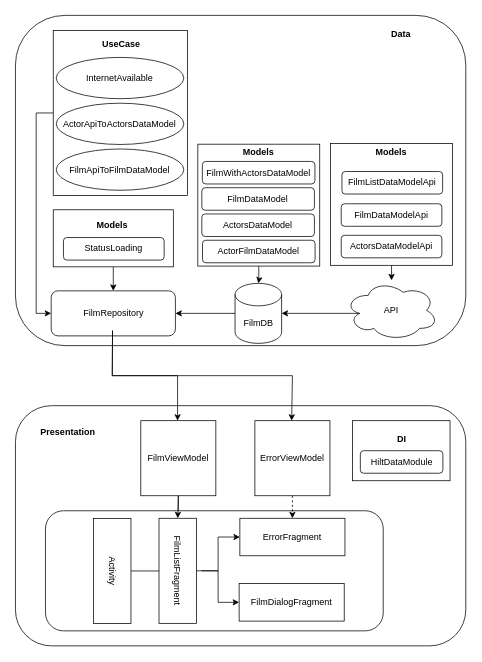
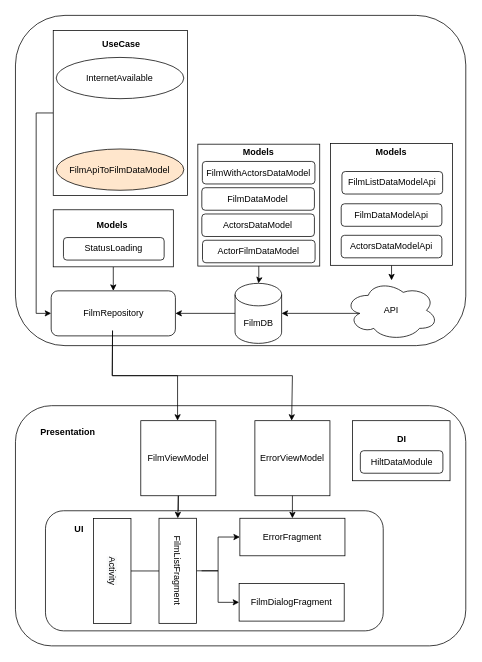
  <mxCell id="0" />
  <mxCell id="1" parent="0" />
  <mxCell id="2" value="" style="rounded=1;whiteSpace=wrap;html=1;" parent="1" vertex="1"><mxGeometry x="20" y="540" width="600" height="320" as="geometry" /></mxCell>
  <mxCell id="3" value="Presentation" style="text;html=1;strokeColor=none;fillColor=none;align=center;verticalAlign=middle;whiteSpace=wrap;rounded=0;fontStyle=1" parent="1" vertex="1"><mxGeometry x="60" y="560" width="60" height="30" as="geometry" /></mxCell>
  <mxCell id="4" value="" style="edgeStyle=orthogonalEdgeStyle;rounded=0;orthogonalLoop=1;jettySize=auto;html=1;" edge="1" parent="1" source="5" target="16"><mxGeometry relative="1" as="geometry" /></mxCell>
  <mxCell id="5" value="FilmViewModel" style="whiteSpace=wrap;html=1;aspect=fixed;" parent="1" vertex="1"><mxGeometry x="187" y="560" width="100" height="100" as="geometry" /></mxCell>
  <mxCell id="6" value="" style="group" parent="1" vertex="1" connectable="0"><mxGeometry x="462" y="560" width="145" height="170" as="geometry" /></mxCell>
  <mxCell id="7" value="" style="rounded=0;whiteSpace=wrap;html=1;" parent="6" vertex="1"><mxGeometry x="7" width="130" height="80" as="geometry" /></mxCell>
  <mxCell id="8" value="HiltDataModule" style="rounded=1;whiteSpace=wrap;html=1;" parent="6" vertex="1"><mxGeometry x="17.5" y="40" width="110" height="30" as="geometry" /></mxCell>
  <mxCell id="9" value="DI" style="text;html=1;strokeColor=none;fillColor=none;align=center;verticalAlign=middle;whiteSpace=wrap;rounded=0;fontStyle=1" parent="6" vertex="1"><mxGeometry x="42.5" y="10" width="60" height="30" as="geometry" /></mxCell>
  <mxCell id="10" value="" style="group" parent="1" vertex="1" connectable="0"><mxGeometry x="60" y="680" width="480" height="160" as="geometry" /></mxCell>
  <mxCell id="11" value="" style="rounded=1;whiteSpace=wrap;html=1;strokeWidth=1;" parent="10" vertex="1"><mxGeometry width="450" height="160" as="geometry" /></mxCell>
  <mxCell id="12" style="edgeStyle=orthogonalEdgeStyle;rounded=0;orthogonalLoop=1;jettySize=auto;html=1;exitX=0.5;exitY=0;exitDx=0;exitDy=0;entryX=0.5;entryY=1;entryDx=0;entryDy=0;endArrow=none;" parent="10" source="15" target="16" edge="1"><mxGeometry relative="1" as="geometry" /></mxCell>
  <mxCell id="13" style="edgeStyle=orthogonalEdgeStyle;rounded=0;orthogonalLoop=1;jettySize=auto;html=1;exitX=0.5;exitY=0;exitDx=0;exitDy=0;" parent="10" source="16" target="17" edge="1"><mxGeometry relative="1" as="geometry"><Array as="points"><mxPoint x="230" y="80" /><mxPoint x="230" y="35" /></Array></mxGeometry></mxCell>
+ <mxCell id="14" value="UI" style="text;html=1;strokeColor=none;fillColor=none;align=center;verticalAlign=middle;whiteSpace=wrap;rounded=0;fontStyle=1" parent="10" vertex="1"><mxGeometry x="6.056" y="10" width="78.333" height="30" as="geometry" /></mxCell>
  <mxCell id="15" value="&lt;span style=&quot;background-color: rgb(248, 249, 250);&quot;&gt;Activity&lt;/span&gt;" style="rounded=0;whiteSpace=wrap;html=1;rotation=90;" parent="10" vertex="1"><mxGeometry x="18.893" y="55.21" width="140" height="50" as="geometry" /></mxCell>
  <mxCell id="16" value="FilmListFragment" style="rounded=0;whiteSpace=wrap;html=1;rotation=90;" parent="10" vertex="1"><mxGeometry x="106.25" y="55" width="140" height="50" as="geometry" /></mxCell>
  <mxCell id="17" value="ErrorFragment" style="rounded=0;whiteSpace=wrap;html=1;rotation=0;" parent="10" vertex="1"><mxGeometry x="259.004" y="10" width="140" height="50" as="geometry" /></mxCell>
  <mxCell id="18" value="FilmDialogFragment" style="rounded=0;whiteSpace=wrap;html=1;rotation=0;" vertex="1" parent="10"><mxGeometry x="258.004" y="97" width="140" height="50" as="geometry" /></mxCell>
  <mxCell id="19" style="edgeStyle=orthogonalEdgeStyle;rounded=0;orthogonalLoop=1;jettySize=auto;html=1;exitX=0.5;exitY=0;exitDx=0;exitDy=0;entryX=0;entryY=0.5;entryDx=0;entryDy=0;" edge="1" parent="10" target="18"><mxGeometry relative="1" as="geometry"><mxPoint x="208" y="80" as="sourcePoint" /><mxPoint x="256.004" y="122" as="targetPoint" /><Array as="points"><mxPoint x="230" y="80" /><mxPoint x="230" y="122" /></Array></mxGeometry></mxCell>
  <mxCell id="20" value="" style="endArrow=classic;html=1;rounded=0;exitX=0.5;exitY=1;exitDx=0;exitDy=0;entryX=0;entryY=0.5;entryDx=0;entryDy=0;" parent="1" source="5" target="16" edge="1"><mxGeometry width="50" height="50" relative="1" as="geometry"><mxPoint x="90" y="650" as="sourcePoint" /><mxPoint x="140" y="600" as="targetPoint" /></mxGeometry></mxCell>
  <mxCell id="21" value="ErrorViewModel" style="whiteSpace=wrap;html=1;aspect=fixed;" vertex="1" parent="1"><mxGeometry x="339" y="560" width="100" height="100" as="geometry" /></mxCell>
- <mxCell id="22" value="" style="endArrow=classic;html=1;rounded=0;exitX=0.5;exitY=1;exitDx=0;exitDy=0;entryX=0.5;entryY=0;entryDx=0;entryDy=0;dashed=1;" edge="1" parent="1" source="21" target="17"><mxGeometry width="50" height="50" relative="1" as="geometry"><mxPoint x="247" y="670" as="sourcePoint" /><mxPoint x="246.25" y="700" as="targetPoint" /></mxGeometry></mxCell>
+ <mxCell id="22" value="" style="endArrow=classic;html=1;rounded=0;exitX=0.5;exitY=1;exitDx=0;exitDy=0;entryX=0.5;entryY=0;entryDx=0;entryDy=0;" edge="1" parent="1" source="21" target="17"><mxGeometry width="50" height="50" relative="1" as="geometry"><mxPoint x="247" y="670" as="sourcePoint" /><mxPoint x="246.25" y="700" as="targetPoint" /></mxGeometry></mxCell>
  <mxCell id="23" value="ActorFilmDataModel" style="rounded=1;whiteSpace=wrap;html=1;" vertex="1" parent="1"><mxGeometry x="255.307" y="301.59" width="150" height="30" as="geometry" /></mxCell>
  <mxCell id="24" value="" style="rounded=1;whiteSpace=wrap;html=1;" parent="1" vertex="1"><mxGeometry x="20" y="20" width="600" height="440" as="geometry" /></mxCell>
  <mxCell id="25" value="FilmDB" style="shape=cylinder3;whiteSpace=wrap;html=1;boundedLbl=1;backgroundOutline=1;size=15;" parent="1" vertex="1"><mxGeometry x="312.552" y="377" width="62.069" height="80" as="geometry" /></mxCell>
  <mxCell id="26" value="FilmRepository" style="rounded=1;whiteSpace=wrap;html=1;" parent="1" vertex="1"><mxGeometry x="67.586" y="387" width="165.517" height="60" as="geometry" /></mxCell>
  <mxCell id="27" style="edgeStyle=orthogonalEdgeStyle;rounded=0;orthogonalLoop=1;jettySize=auto;html=1;exitX=0;exitY=0.5;exitDx=0;exitDy=0;exitPerimeter=0;" parent="1" source="25" target="26" edge="1"><mxGeometry relative="1" as="geometry" /></mxCell>
  <mxCell id="28" style="edgeStyle=orthogonalEdgeStyle;rounded=0;orthogonalLoop=1;jettySize=auto;html=1;exitX=0.5;exitY=1;exitDx=0;exitDy=0;" edge="1" parent="1" source="48" target="25"><mxGeometry relative="1" as="geometry" /></mxCell>
- <mxCell id="29" value="Data" style="text;html=1;strokeColor=none;fillColor=none;align=center;verticalAlign=middle;whiteSpace=wrap;rounded=0;strokeWidth=1;fontStyle=1" parent="1" vertex="1"><mxGeometry x="503.462" y="30" width="62.069" height="30" as="geometry" /></mxCell>
  <mxCell id="30" style="edgeStyle=orthogonalEdgeStyle;rounded=0;orthogonalLoop=1;jettySize=auto;html=1;exitX=0.16;exitY=0.55;exitDx=0;exitDy=0;exitPerimeter=0;entryX=1;entryY=0.5;entryDx=0;entryDy=0;entryPerimeter=0;" parent="1" source="31" target="25" edge="1"><mxGeometry relative="1" as="geometry"><mxPoint x="440" y="300" as="targetPoint" /></mxGeometry></mxCell>
  <mxCell id="31" value="API" style="ellipse;shape=cloud;whiteSpace=wrap;html=1;" parent="1" vertex="1"><mxGeometry x="459.004" y="373" width="124.138" height="80" as="geometry" /></mxCell>
  <mxCell id="32" style="edgeStyle=orthogonalEdgeStyle;rounded=0;orthogonalLoop=1;jettySize=auto;html=1;exitX=0.5;exitY=1;exitDx=0;exitDy=0;" edge="1" parent="1" source="38" target="31"><mxGeometry relative="1" as="geometry" /></mxCell>
  <mxCell id="33" style="edgeStyle=orthogonalEdgeStyle;rounded=0;orthogonalLoop=1;jettySize=auto;html=1;exitX=0.5;exitY=1;exitDx=0;exitDy=0;entryX=0.5;entryY=0;entryDx=0;entryDy=0;" edge="1" parent="1" source="44" target="26"><mxGeometry relative="1" as="geometry" /></mxCell>
  <mxCell id="34" value="" style="endArrow=classic;html=1;rounded=0;exitX=0.5;exitY=1;exitDx=0;exitDy=0;entryX=0.5;entryY=0;entryDx=0;entryDy=0;" edge="1" parent="1"><mxGeometry width="50" height="50" relative="1" as="geometry"><mxPoint x="149.345" y="440" as="sourcePoint" /><mxPoint x="236" y="560" as="targetPoint" /><Array as="points"><mxPoint x="149" y="500" /><mxPoint x="236" y="500" /></Array></mxGeometry></mxCell>
  <mxCell id="35" value="" style="endArrow=classic;html=1;rounded=0;exitX=0.5;exitY=1;exitDx=0;exitDy=0;entryX=0.5;entryY=0;entryDx=0;entryDy=0;" edge="1" parent="1"><mxGeometry width="50" height="50" relative="1" as="geometry"><mxPoint x="149.345" y="440" as="sourcePoint" /><mxPoint x="388" y="560" as="targetPoint" /><Array as="points"><mxPoint x="149" y="500" /><mxPoint x="389" y="500" /></Array></mxGeometry></mxCell>
  <mxCell id="36" style="edgeStyle=orthogonalEdgeStyle;rounded=0;orthogonalLoop=1;jettySize=auto;html=1;exitX=0;exitY=0.5;exitDx=0;exitDy=0;entryX=0;entryY=0.5;entryDx=0;entryDy=0;" edge="1" parent="1" source="55" target="26"><mxGeometry relative="1" as="geometry"><mxPoint x="160.34" y="347" as="sourcePoint" /><mxPoint x="160.345" y="390" as="targetPoint" /></mxGeometry></mxCell>
  <mxCell id="37" value="" style="group" vertex="1" connectable="0" parent="1"><mxGeometry x="439.87" y="187" width="162.41" height="166" as="geometry" /></mxCell>
  <mxCell id="38" value="" style="whiteSpace=wrap;html=1;aspect=fixed;" vertex="1" parent="37"><mxGeometry y="3.59" width="162.41" height="162.41" as="geometry" /></mxCell>
  <mxCell id="39" value="Models" style="text;html=1;strokeColor=none;fillColor=none;align=center;verticalAlign=middle;whiteSpace=wrap;rounded=0;fontStyle=1" vertex="1" parent="37"><mxGeometry x="50.171" width="62.069" height="30" as="geometry" /></mxCell>
  <mxCell id="40" value="FilmListDataModelApi" style="rounded=1;whiteSpace=wrap;html=1;" vertex="1" parent="37"><mxGeometry x="15.13" y="41" width="134.14" height="30" as="geometry" /></mxCell>
  <mxCell id="41" value="FilmDataModelApi" style="rounded=1;whiteSpace=wrap;html=1;" vertex="1" parent="37"><mxGeometry x="14.13" y="84" width="134.14" height="30" as="geometry" /></mxCell>
  <mxCell id="42" value="ActorsDataModelApi" style="rounded=1;whiteSpace=wrap;html=1;" vertex="1" parent="37"><mxGeometry x="14.14" y="126" width="134.14" height="30" as="geometry" /></mxCell>
  <mxCell id="43" value="" style="group" vertex="1" connectable="0" parent="1"><mxGeometry x="70.34" y="279" width="160.0" height="76" as="geometry" /></mxCell>
  <mxCell id="44" value="" style="rounded=0;whiteSpace=wrap;html=1;" vertex="1" parent="43"><mxGeometry width="160" height="76" as="geometry" /></mxCell>
  <mxCell id="45" value="Models" style="text;html=1;strokeColor=none;fillColor=none;align=center;verticalAlign=middle;whiteSpace=wrap;rounded=0;fontStyle=1" vertex="1" parent="43"><mxGeometry x="47.961" y="6" width="62.069" height="30" as="geometry" /></mxCell>
  <mxCell id="46" value="StatusLoading" style="rounded=1;whiteSpace=wrap;html=1;" vertex="1" parent="43"><mxGeometry x="13.62" y="37" width="134.14" height="30" as="geometry" /></mxCell>
  <mxCell id="47" value="" style="group" vertex="1" connectable="0" parent="1"><mxGeometry x="263" y="187.59" width="162.41" height="166.41" as="geometry" /></mxCell>
  <mxCell id="48" value="" style="whiteSpace=wrap;html=1;aspect=fixed;" parent="47" vertex="1"><mxGeometry y="4" width="162.41" height="162.41" as="geometry" /></mxCell>
  <mxCell id="49" value="FilmWithActorsDataModel" style="rounded=1;whiteSpace=wrap;html=1;" parent="47" vertex="1"><mxGeometry x="6" y="27" width="150" height="30" as="geometry" /></mxCell>
  <mxCell id="50" value="FilmDataModel" style="rounded=1;whiteSpace=wrap;html=1;" parent="47" vertex="1"><mxGeometry x="5.307" y="62" width="150" height="30" as="geometry" /></mxCell>
  <mxCell id="51" value="ActorsDataModel" style="rounded=1;whiteSpace=wrap;html=1;" parent="47" vertex="1"><mxGeometry x="5.307" y="97" width="150" height="30" as="geometry" /></mxCell>
  <mxCell id="52" value="Models" style="text;html=1;strokeColor=none;fillColor=none;align=center;verticalAlign=middle;whiteSpace=wrap;rounded=0;fontStyle=1" parent="47" vertex="1"><mxGeometry x="49.651" width="62.069" height="30" as="geometry" /></mxCell>
  <mxCell id="53" value="ActorFilmDataModel" style="rounded=1;whiteSpace=wrap;html=1;" vertex="1" parent="47"><mxGeometry x="6.207" y="132" width="150" height="30" as="geometry" /></mxCell>
  <mxCell id="54" value="" style="group" vertex="1" connectable="0" parent="1"><mxGeometry x="70.34" y="40" width="178.71" height="220" as="geometry" /></mxCell>
  <mxCell id="55" value="" style="rounded=0;whiteSpace=wrap;html=1;" vertex="1" parent="54"><mxGeometry width="178.71" height="220" as="geometry" /></mxCell>
  <mxCell id="56" value="InternetAvailable" style="ellipse;whiteSpace=wrap;html=1;" vertex="1" parent="54"><mxGeometry x="3.95" y="36" width="170" height="55" as="geometry" /></mxCell>
- <mxCell id="57" value="ActorApiToActorsDataModel" style="ellipse;whiteSpace=wrap;html=1;" vertex="1" parent="54"><mxGeometry x="4" y="97" width="170" height="55" as="geometry" /></mxCell>
- <mxCell id="58" value="FilmApiToFilmDataModel" style="ellipse;whiteSpace=wrap;html=1;" vertex="1" parent="54"><mxGeometry x="4" y="158" width="170" height="55" as="geometry" /></mxCell>
+ <mxCell id="58" value="FilmApiToFilmDataModel" style="ellipse;whiteSpace=wrap;html=1;fillColor=#ffe6cc;" vertex="1" parent="54"><mxGeometry x="4" y="158" width="170" height="55" as="geometry" /></mxCell>
  <mxCell id="59" value="UseCase" style="text;html=1;strokeColor=none;fillColor=none;align=center;verticalAlign=middle;whiteSpace=wrap;rounded=0;strokeWidth=1;fontStyle=1" vertex="1" parent="54"><mxGeometry x="59.272" y="3" width="62.069" height="30" as="geometry" /></mxCell>
